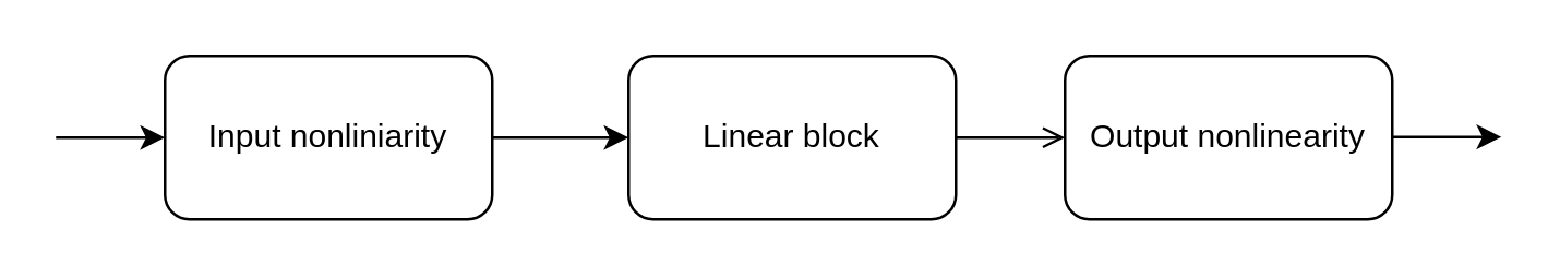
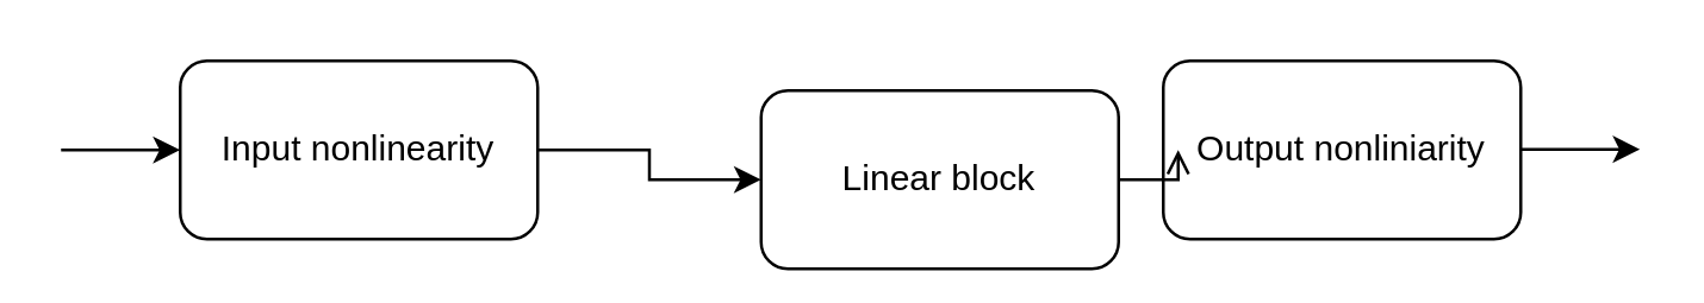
  <mxCell id="0" />
  <mxCell id="1" parent="0" />
  <mxCell id="2" value="" style="edgeStyle=orthogonalEdgeStyle;rounded=0;orthogonalLoop=1;jettySize=auto;html=1;" edge="1" parent="1" source="3" target="5"><mxGeometry relative="1" as="geometry" /></mxCell>
- <mxCell id="3" value="Input nonliniarity" style="rounded=1;whiteSpace=wrap;html=1;fillColor=none;" vertex="1" parent="1"><mxGeometry x="60" y="20" width="120" height="60" as="geometry" /></mxCell>
+ <mxCell id="3" value="Input nonlinearity" style="rounded=1;whiteSpace=wrap;html=1;fillColor=none;" vertex="1" parent="1"><mxGeometry x="60" y="20" width="120" height="60" as="geometry" /></mxCell>
  <mxCell id="4" value="" style="edgeStyle=orthogonalEdgeStyle;rounded=0;orthogonalLoop=1;jettySize=auto;html=1;endArrow=open;" edge="1" parent="1" source="5" target="6"><mxGeometry relative="1" as="geometry" /></mxCell>
- <mxCell id="5" value="Linear block" style="rounded=1;whiteSpace=wrap;html=1;fillColor=none;" vertex="1" parent="1"><mxGeometry x="230" y="20" width="120" height="60" as="geometry" /></mxCell>
- <mxCell id="6" value="Output&amp;nbsp;nonlinearity" style="rounded=1;whiteSpace=wrap;html=1;fillColor=none;" vertex="1" parent="1"><mxGeometry x="390" y="20" width="120" height="60" as="geometry" /></mxCell>
+ <mxCell id="5" value="Linear block" style="rounded=1;whiteSpace=wrap;html=1;fillColor=none;" vertex="1" parent="1"><mxGeometry x="255" y="30" width="120" height="60" as="geometry" /></mxCell>
+ <mxCell id="6" value="Output&amp;nbsp;nonliniarity" style="rounded=1;whiteSpace=wrap;html=1;fillColor=none;" vertex="1" parent="1"><mxGeometry x="390" y="20" width="120" height="60" as="geometry" /></mxCell>
  <mxCell id="7" value="" style="endArrow=classic;html=1;" edge="1" parent="1"><mxGeometry width="50" height="50" relative="1" as="geometry"><mxPoint x="20" y="50" as="sourcePoint" /><mxPoint x="60" y="50" as="targetPoint" /></mxGeometry></mxCell>
  <mxCell id="8" value="" style="endArrow=classic;html=1;" edge="1" parent="1"><mxGeometry width="50" height="50" relative="1" as="geometry"><mxPoint x="510" y="49.76" as="sourcePoint" /><mxPoint x="550" y="49.76" as="targetPoint" /></mxGeometry></mxCell>
